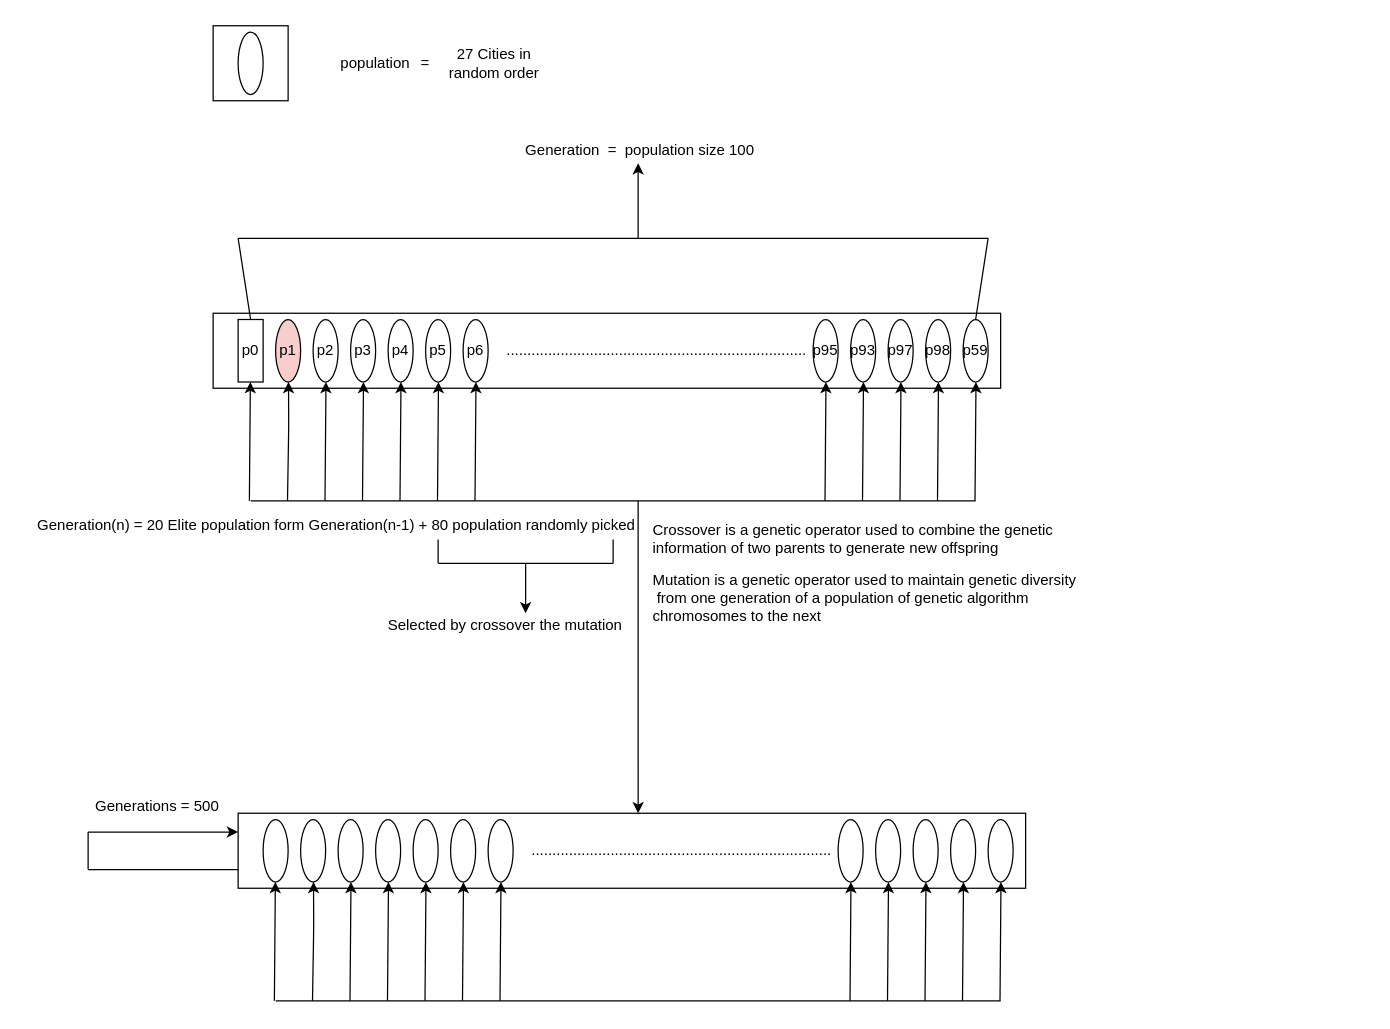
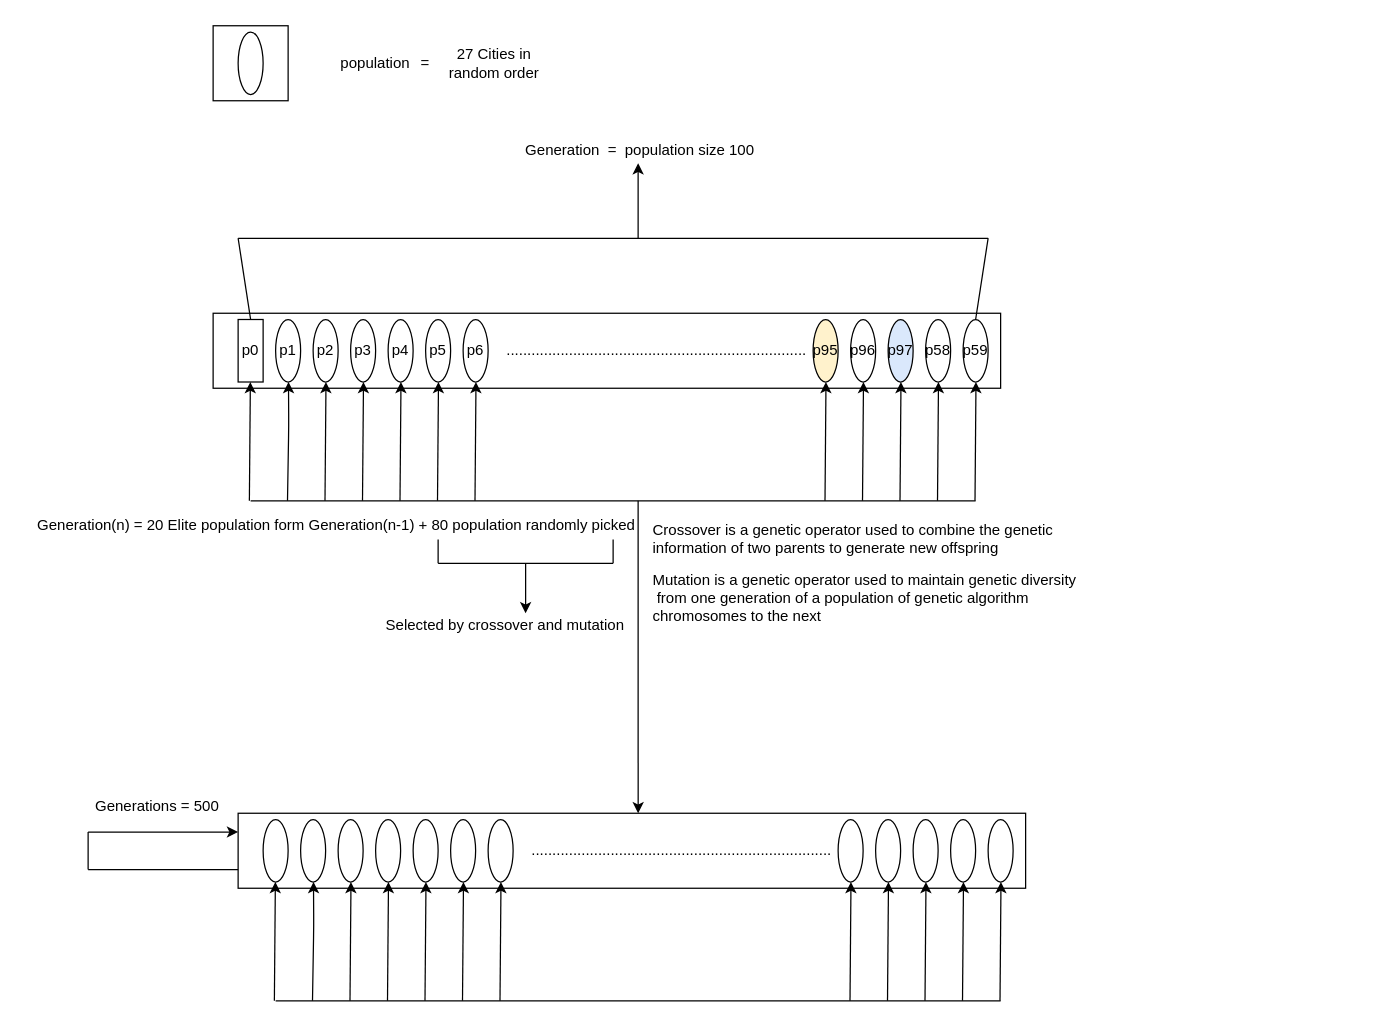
  <mxCell id="0" />
  <mxCell id="1" parent="0" />
  <mxCell id="2" value="" style="rounded=0;whiteSpace=wrap;html=1;" vertex="1" parent="1"><mxGeometry x="170" y="250" width="630" height="60" as="geometry" /></mxCell>
  <mxCell id="3" value="p0" style="whiteSpace=wrap;html=1;rounded=0;" vertex="1" parent="1"><mxGeometry x="190" y="255" width="20" height="50" as="geometry" /></mxCell>
- <mxCell id="4" value="p1" style="ellipse;whiteSpace=wrap;html=1;fillColor=#f8cecc;" vertex="1" parent="1"><mxGeometry x="220" y="255" width="20" height="50" as="geometry" /></mxCell>
- <mxCell id="5" value="p95" style="ellipse;whiteSpace=wrap;html=1;" vertex="1" parent="1"><mxGeometry x="650" y="255" width="20" height="50" as="geometry" /></mxCell>
+ <mxCell id="4" value="p1" style="ellipse;whiteSpace=wrap;html=1;" vertex="1" parent="1"><mxGeometry x="220" y="255" width="20" height="50" as="geometry" /></mxCell>
+ <mxCell id="5" value="p95" style="ellipse;whiteSpace=wrap;html=1;fillColor=#fff2cc;" vertex="1" parent="1"><mxGeometry x="650" y="255" width="20" height="50" as="geometry" /></mxCell>
  <mxCell id="6" value="p59" style="ellipse;whiteSpace=wrap;html=1;" vertex="1" parent="1"><mxGeometry x="770" y="255" width="20" height="50" as="geometry" /></mxCell>
- <mxCell id="7" value="p98" style="ellipse;whiteSpace=wrap;html=1;" vertex="1" parent="1"><mxGeometry x="740" y="255" width="20" height="50" as="geometry" /></mxCell>
- <mxCell id="8" value="p97" style="ellipse;whiteSpace=wrap;html=1;" vertex="1" parent="1"><mxGeometry x="710" y="255" width="20" height="50" as="geometry" /></mxCell>
- <mxCell id="9" value="p93" style="ellipse;whiteSpace=wrap;html=1;" vertex="1" parent="1"><mxGeometry x="680" y="255" width="20" height="50" as="geometry" /></mxCell>
+ <mxCell id="7" value="p58" style="ellipse;whiteSpace=wrap;html=1;" vertex="1" parent="1"><mxGeometry x="740" y="255" width="20" height="50" as="geometry" /></mxCell>
+ <mxCell id="8" value="p97" style="ellipse;whiteSpace=wrap;html=1;fillColor=#dae8fc;" vertex="1" parent="1"><mxGeometry x="710" y="255" width="20" height="50" as="geometry" /></mxCell>
+ <mxCell id="9" value="p96" style="ellipse;whiteSpace=wrap;html=1;" vertex="1" parent="1"><mxGeometry x="680" y="255" width="20" height="50" as="geometry" /></mxCell>
  <mxCell id="10" value="p6" style="ellipse;whiteSpace=wrap;html=1;" vertex="1" parent="1"><mxGeometry x="370" y="255" width="20" height="50" as="geometry" /></mxCell>
  <mxCell id="11" value="p5" style="ellipse;whiteSpace=wrap;html=1;" vertex="1" parent="1"><mxGeometry x="340" y="255" width="20" height="50" as="geometry" /></mxCell>
  <mxCell id="12" value="p4" style="ellipse;whiteSpace=wrap;html=1;" vertex="1" parent="1"><mxGeometry x="310" y="255" width="20" height="50" as="geometry" /></mxCell>
  <mxCell id="13" value="p3" style="ellipse;whiteSpace=wrap;html=1;" vertex="1" parent="1"><mxGeometry x="280" y="255" width="20" height="50" as="geometry" /></mxCell>
  <mxCell id="14" value="p2" style="ellipse;whiteSpace=wrap;html=1;" vertex="1" parent="1"><mxGeometry x="250" y="255" width="20" height="50" as="geometry" /></mxCell>
  <mxCell id="15" value="........................................................................&lt;br&gt;" style="text;html=1;strokeColor=none;fillColor=none;align=center;verticalAlign=middle;whiteSpace=wrap;rounded=0;" vertex="1" parent="1"><mxGeometry x="400" y="270" width="250" height="20" as="geometry" /></mxCell>
  <mxCell id="16" value="" style="endArrow=classic;html=1;" edge="1" parent="1" target="3"><mxGeometry width="50" height="50" relative="1" as="geometry"><mxPoint x="199" y="400" as="sourcePoint" /><mxPoint x="520" y="430" as="targetPoint" /></mxGeometry></mxCell>
  <mxCell id="17" value="" style="endArrow=classic;html=1;" edge="1" parent="1"><mxGeometry width="50" height="50" relative="1" as="geometry"><mxPoint x="229.5" y="400.01" as="sourcePoint" /><mxPoint x="230.292" y="305.005" as="targetPoint" /><Array as="points"><mxPoint x="230.5" y="340.01" /></Array></mxGeometry></mxCell>
  <mxCell id="18" value="" style="endArrow=classic;html=1;" edge="1" parent="1"><mxGeometry width="50" height="50" relative="1" as="geometry"><mxPoint x="259.5" y="400.01" as="sourcePoint" /><mxPoint x="260.292" y="305.005" as="targetPoint" /></mxGeometry></mxCell>
  <mxCell id="19" value="" style="endArrow=classic;html=1;" edge="1" parent="1"><mxGeometry width="50" height="50" relative="1" as="geometry"><mxPoint x="289.5" y="400.01" as="sourcePoint" /><mxPoint x="290.292" y="305.005" as="targetPoint" /></mxGeometry></mxCell>
  <mxCell id="20" value="" style="endArrow=classic;html=1;" edge="1" parent="1"><mxGeometry width="50" height="50" relative="1" as="geometry"><mxPoint x="319.5" y="400.01" as="sourcePoint" /><mxPoint x="320.292" y="305.005" as="targetPoint" /></mxGeometry></mxCell>
  <mxCell id="21" value="" style="endArrow=classic;html=1;" edge="1" parent="1"><mxGeometry width="50" height="50" relative="1" as="geometry"><mxPoint x="349.5" y="400.01" as="sourcePoint" /><mxPoint x="350.292" y="305.005" as="targetPoint" /></mxGeometry></mxCell>
  <mxCell id="22" value="" style="endArrow=classic;html=1;" edge="1" parent="1"><mxGeometry width="50" height="50" relative="1" as="geometry"><mxPoint x="379.5" y="400.01" as="sourcePoint" /><mxPoint x="380.292" y="305.005" as="targetPoint" /></mxGeometry></mxCell>
  <mxCell id="23" value="" style="endArrow=classic;html=1;" edge="1" parent="1"><mxGeometry width="50" height="50" relative="1" as="geometry"><mxPoint x="659.5" y="400.01" as="sourcePoint" /><mxPoint x="660.292" y="305.005" as="targetPoint" /></mxGeometry></mxCell>
  <mxCell id="24" value="" style="endArrow=classic;html=1;" edge="1" parent="1"><mxGeometry width="50" height="50" relative="1" as="geometry"><mxPoint x="689.5" y="400.01" as="sourcePoint" /><mxPoint x="690.292" y="305.005" as="targetPoint" /></mxGeometry></mxCell>
  <mxCell id="25" value="" style="endArrow=classic;html=1;" edge="1" parent="1"><mxGeometry width="50" height="50" relative="1" as="geometry"><mxPoint x="719.5" y="400.01" as="sourcePoint" /><mxPoint x="720.292" y="305.005" as="targetPoint" /></mxGeometry></mxCell>
  <mxCell id="26" value="" style="endArrow=classic;html=1;" edge="1" parent="1"><mxGeometry width="50" height="50" relative="1" as="geometry"><mxPoint x="749.5" y="400.01" as="sourcePoint" /><mxPoint x="750.292" y="305.005" as="targetPoint" /></mxGeometry></mxCell>
  <mxCell id="27" value="" style="endArrow=classic;html=1;" edge="1" parent="1"><mxGeometry width="50" height="50" relative="1" as="geometry"><mxPoint x="779.5" y="400.01" as="sourcePoint" /><mxPoint x="780.292" y="305.005" as="targetPoint" /></mxGeometry></mxCell>
  <mxCell id="28" value="" style="endArrow=none;html=1;" edge="1" parent="1"><mxGeometry width="50" height="50" relative="1" as="geometry"><mxPoint x="200" y="400" as="sourcePoint" /><mxPoint x="780" y="400" as="targetPoint" /></mxGeometry></mxCell>
  <mxCell id="29" value="" style="endArrow=classic;html=1;entryX=0.508;entryY=0;entryDx=0;entryDy=0;entryPerimeter=0;" edge="1" parent="1" target="40"><mxGeometry width="50" height="50" relative="1" as="geometry"><mxPoint x="510" y="400" as="sourcePoint" /><mxPoint x="510" y="640" as="targetPoint" /></mxGeometry></mxCell>
  <mxCell id="30" value="" style="rounded=0;whiteSpace=wrap;html=1;" vertex="1" parent="1"><mxGeometry x="170" y="20" width="60" height="60" as="geometry" /></mxCell>
  <mxCell id="31" value="" style="ellipse;whiteSpace=wrap;html=1;" vertex="1" parent="1"><mxGeometry x="190" y="25" width="20" height="50" as="geometry" /></mxCell>
  <mxCell id="32" value="27 Cities in random order" style="text;html=1;strokeColor=none;fillColor=none;align=center;verticalAlign=middle;whiteSpace=wrap;rounded=0;" vertex="1" parent="1"><mxGeometry x="350" y="25" width="90" height="50" as="geometry" /></mxCell>
  <mxCell id="33" value="=" style="text;html=1;strokeColor=none;fillColor=none;align=center;verticalAlign=middle;whiteSpace=wrap;rounded=0;" vertex="1" parent="1"><mxGeometry x="320" y="40" width="40" height="20" as="geometry" /></mxCell>
  <mxCell id="34" value="population" style="text;html=1;strokeColor=none;fillColor=none;align=center;verticalAlign=middle;whiteSpace=wrap;rounded=0;" vertex="1" parent="1"><mxGeometry x="260" y="40" width="80" height="20" as="geometry" /></mxCell>
  <mxCell id="35" value="&amp;nbsp;Generation&amp;nbsp; =&amp;nbsp; population size 100" style="text;html=1;strokeColor=none;fillColor=none;align=center;verticalAlign=middle;whiteSpace=wrap;rounded=0;" vertex="1" parent="1"><mxGeometry x="390" y="110" width="240" height="20" as="geometry" /></mxCell>
  <mxCell id="36" value="" style="endArrow=classic;html=1;" edge="1" parent="1"><mxGeometry width="50" height="50" relative="1" as="geometry"><mxPoint x="510" y="190" as="sourcePoint" /><mxPoint x="510" y="130" as="targetPoint" /></mxGeometry></mxCell>
  <mxCell id="37" value="" style="endArrow=none;html=1;" edge="1" parent="1"><mxGeometry width="50" height="50" relative="1" as="geometry"><mxPoint x="190" y="190" as="sourcePoint" /><mxPoint x="790" y="190" as="targetPoint" /></mxGeometry></mxCell>
  <mxCell id="38" value="" style="endArrow=none;html=1;exitX=0.5;exitY=0;exitDx=0;exitDy=0;" edge="1" parent="1" source="3"><mxGeometry width="50" height="50" relative="1" as="geometry"><mxPoint x="470" y="370" as="sourcePoint" /><mxPoint x="190" y="190" as="targetPoint" /></mxGeometry></mxCell>
  <mxCell id="39" value="" style="endArrow=none;html=1;exitX=0.5;exitY=0;exitDx=0;exitDy=0;" edge="1" parent="1" source="6"><mxGeometry width="50" height="50" relative="1" as="geometry"><mxPoint x="470" y="370" as="sourcePoint" /><mxPoint x="790" y="190" as="targetPoint" /></mxGeometry></mxCell>
  <mxCell id="40" value="" style="rounded=0;whiteSpace=wrap;html=1;" vertex="1" parent="1"><mxGeometry x="190" y="650" width="630" height="60" as="geometry" /></mxCell>
  <mxCell id="41" value="" style="ellipse;whiteSpace=wrap;html=1;" vertex="1" parent="1"><mxGeometry x="210" y="655" width="20" height="50" as="geometry" /></mxCell>
  <mxCell id="42" value="" style="ellipse;whiteSpace=wrap;html=1;" vertex="1" parent="1"><mxGeometry x="240" y="655" width="20" height="50" as="geometry" /></mxCell>
  <mxCell id="43" value="" style="ellipse;whiteSpace=wrap;html=1;" vertex="1" parent="1"><mxGeometry x="670" y="655" width="20" height="50" as="geometry" /></mxCell>
  <mxCell id="44" value="" style="ellipse;whiteSpace=wrap;html=1;" vertex="1" parent="1"><mxGeometry x="790" y="655" width="20" height="50" as="geometry" /></mxCell>
  <mxCell id="45" value="" style="ellipse;whiteSpace=wrap;html=1;" vertex="1" parent="1"><mxGeometry x="760" y="655" width="20" height="50" as="geometry" /></mxCell>
  <mxCell id="46" value="" style="ellipse;whiteSpace=wrap;html=1;" vertex="1" parent="1"><mxGeometry x="730" y="655" width="20" height="50" as="geometry" /></mxCell>
  <mxCell id="47" value="" style="ellipse;whiteSpace=wrap;html=1;" vertex="1" parent="1"><mxGeometry x="700" y="655" width="20" height="50" as="geometry" /></mxCell>
  <mxCell id="48" value="" style="ellipse;whiteSpace=wrap;html=1;" vertex="1" parent="1"><mxGeometry x="390" y="655" width="20" height="50" as="geometry" /></mxCell>
  <mxCell id="49" value="" style="ellipse;whiteSpace=wrap;html=1;" vertex="1" parent="1"><mxGeometry x="360" y="655" width="20" height="50" as="geometry" /></mxCell>
  <mxCell id="50" value="" style="ellipse;whiteSpace=wrap;html=1;" vertex="1" parent="1"><mxGeometry x="330" y="655" width="20" height="50" as="geometry" /></mxCell>
  <mxCell id="51" value="" style="ellipse;whiteSpace=wrap;html=1;" vertex="1" parent="1"><mxGeometry x="300" y="655" width="20" height="50" as="geometry" /></mxCell>
  <mxCell id="52" value="" style="ellipse;whiteSpace=wrap;html=1;" vertex="1" parent="1"><mxGeometry x="270" y="655" width="20" height="50" as="geometry" /></mxCell>
  <mxCell id="53" value="........................................................................&lt;br&gt;" style="text;html=1;strokeColor=none;fillColor=none;align=center;verticalAlign=middle;whiteSpace=wrap;rounded=0;" vertex="1" parent="1"><mxGeometry x="420" y="670" width="250" height="20" as="geometry" /></mxCell>
  <mxCell id="54" value="" style="endArrow=classic;html=1;" edge="1" parent="1" target="41"><mxGeometry width="50" height="50" relative="1" as="geometry"><mxPoint x="219" y="800" as="sourcePoint" /><mxPoint x="540" y="830" as="targetPoint" /></mxGeometry></mxCell>
  <mxCell id="55" value="" style="endArrow=classic;html=1;" edge="1" parent="1"><mxGeometry width="50" height="50" relative="1" as="geometry"><mxPoint x="249.5" y="800.01" as="sourcePoint" /><mxPoint x="250.292" y="705.005" as="targetPoint" /><Array as="points"><mxPoint x="250.5" y="740.01" /></Array></mxGeometry></mxCell>
  <mxCell id="56" value="" style="endArrow=classic;html=1;" edge="1" parent="1"><mxGeometry width="50" height="50" relative="1" as="geometry"><mxPoint x="279.5" y="800.01" as="sourcePoint" /><mxPoint x="280.292" y="705.005" as="targetPoint" /></mxGeometry></mxCell>
  <mxCell id="57" value="" style="endArrow=classic;html=1;" edge="1" parent="1"><mxGeometry width="50" height="50" relative="1" as="geometry"><mxPoint x="309.5" y="800.01" as="sourcePoint" /><mxPoint x="310.292" y="705.005" as="targetPoint" /></mxGeometry></mxCell>
  <mxCell id="58" value="" style="endArrow=classic;html=1;" edge="1" parent="1"><mxGeometry width="50" height="50" relative="1" as="geometry"><mxPoint x="339.5" y="800.01" as="sourcePoint" /><mxPoint x="340.292" y="705.005" as="targetPoint" /></mxGeometry></mxCell>
  <mxCell id="59" value="" style="endArrow=classic;html=1;" edge="1" parent="1"><mxGeometry width="50" height="50" relative="1" as="geometry"><mxPoint x="369.5" y="800.01" as="sourcePoint" /><mxPoint x="370.292" y="705.005" as="targetPoint" /></mxGeometry></mxCell>
  <mxCell id="60" value="" style="endArrow=classic;html=1;" edge="1" parent="1"><mxGeometry width="50" height="50" relative="1" as="geometry"><mxPoint x="399.5" y="800.01" as="sourcePoint" /><mxPoint x="400.292" y="705.005" as="targetPoint" /></mxGeometry></mxCell>
  <mxCell id="61" value="" style="endArrow=classic;html=1;" edge="1" parent="1"><mxGeometry width="50" height="50" relative="1" as="geometry"><mxPoint x="679.5" y="800.01" as="sourcePoint" /><mxPoint x="680.292" y="705.005" as="targetPoint" /></mxGeometry></mxCell>
  <mxCell id="62" value="" style="endArrow=classic;html=1;" edge="1" parent="1"><mxGeometry width="50" height="50" relative="1" as="geometry"><mxPoint x="709.5" y="800.01" as="sourcePoint" /><mxPoint x="710.292" y="705.005" as="targetPoint" /></mxGeometry></mxCell>
  <mxCell id="63" value="" style="endArrow=classic;html=1;" edge="1" parent="1"><mxGeometry width="50" height="50" relative="1" as="geometry"><mxPoint x="739.5" y="800.01" as="sourcePoint" /><mxPoint x="740.292" y="705.005" as="targetPoint" /></mxGeometry></mxCell>
  <mxCell id="64" value="" style="endArrow=classic;html=1;" edge="1" parent="1"><mxGeometry width="50" height="50" relative="1" as="geometry"><mxPoint x="769.5" y="800.01" as="sourcePoint" /><mxPoint x="770.292" y="705.005" as="targetPoint" /></mxGeometry></mxCell>
  <mxCell id="65" value="" style="endArrow=classic;html=1;" edge="1" parent="1"><mxGeometry width="50" height="50" relative="1" as="geometry"><mxPoint x="799.5" y="800.01" as="sourcePoint" /><mxPoint x="800.292" y="705.005" as="targetPoint" /></mxGeometry></mxCell>
  <mxCell id="66" value="" style="endArrow=none;html=1;" edge="1" parent="1"><mxGeometry width="50" height="50" relative="1" as="geometry"><mxPoint x="220" y="800" as="sourcePoint" /><mxPoint x="800" y="800" as="targetPoint" /></mxGeometry></mxCell>
  <mxCell id="67" value="Generation(n) = 20 Elite population form Generation(n-1) + 80 population randomly picked&amp;nbsp;" style="text;html=1;align=center;verticalAlign=middle;resizable=0;points=[];autosize=1;" vertex="1" parent="1"><mxGeometry x="20" y="410" width="500" height="20" as="geometry" /></mxCell>
  <mxCell id="68" value="" style="endArrow=none;html=1;" edge="1" parent="1"><mxGeometry width="50" height="50" relative="1" as="geometry"><mxPoint x="350" y="450" as="sourcePoint" /><mxPoint x="490" y="450" as="targetPoint" /></mxGeometry></mxCell>
  <mxCell id="69" value="" style="endArrow=classic;html=1;" edge="1" parent="1"><mxGeometry width="50" height="50" relative="1" as="geometry"><mxPoint x="420" y="450" as="sourcePoint" /><mxPoint x="420" y="490" as="targetPoint" /></mxGeometry></mxCell>
  <mxCell id="70" value="" style="endArrow=none;html=1;" edge="1" parent="1"><mxGeometry width="50" height="50" relative="1" as="geometry"><mxPoint x="350" y="450" as="sourcePoint" /><mxPoint x="350" y="431" as="targetPoint" /></mxGeometry></mxCell>
  <mxCell id="71" value="" style="endArrow=none;html=1;" edge="1" parent="1"><mxGeometry width="50" height="50" relative="1" as="geometry"><mxPoint x="490" y="450" as="sourcePoint" /><mxPoint x="490" y="431" as="targetPoint" /></mxGeometry></mxCell>
- <mxCell id="72" value="Selected by crossover the mutation&amp;nbsp;" style="text;html=1;align=center;verticalAlign=middle;resizable=0;points=[];autosize=1;" vertex="1" parent="1"><mxGeometry x="300" y="490" width="210" height="20" as="geometry" /></mxCell>
+ <mxCell id="72" value="Selected by crossover and mutation&amp;nbsp;" style="text;html=1;align=center;verticalAlign=middle;resizable=0;points=[];autosize=1;" vertex="1" parent="1"><mxGeometry x="300" y="490" width="210" height="20" as="geometry" /></mxCell>
  <mxCell id="73" value="Crossover is a&amp;nbsp;genetic operator&amp;nbsp;used to combine the&amp;nbsp;genetic &lt;br&gt;information&amp;nbsp;of two parents to generate new offspring" style="text;html=1;" vertex="1" parent="1"><mxGeometry x="520" y="410" width="570" height="30" as="geometry" /></mxCell>
  <mxCell id="74" value="Mutation&amp;nbsp;is a&amp;nbsp;genetic operator&amp;nbsp;used to maintain&amp;nbsp;genetic diversity&lt;br&gt;&amp;nbsp;from one generation of a population of&amp;nbsp;genetic algorithm&lt;br&gt;chromosomes&amp;nbsp;to the next" style="text;html=1;" vertex="1" parent="1"><mxGeometry x="520" y="450" width="350" height="60" as="geometry" /></mxCell>
  <mxCell id="75" value="" style="endArrow=none;html=1;exitX=0;exitY=0.75;exitDx=0;exitDy=0;" edge="1" parent="1" source="40"><mxGeometry width="50" height="50" relative="1" as="geometry"><mxPoint x="740" y="480" as="sourcePoint" /><mxPoint y="695" as="targetPoint" x="70" /></mxGeometry></mxCell>
  <mxCell id="76" value="" style="endArrow=none;html=1;" edge="1" parent="1"><mxGeometry width="50" height="50" relative="1" as="geometry"><mxPoint y="695" as="sourcePoint" x="70" /><mxPoint y="665" as="targetPoint" x="70" /></mxGeometry></mxCell>
  <mxCell id="77" value="" style="endArrow=classic;html=1;entryX=0;entryY=0.25;entryDx=0;entryDy=0;" edge="1" parent="1" target="40"><mxGeometry width="50" height="50" relative="1" as="geometry"><mxPoint y="665" as="sourcePoint" x="70" /><mxPoint x="190" y="673" as="targetPoint" /></mxGeometry></mxCell>
  <mxCell id="78" value="Generations = 500" style="text;html=1;align=center;verticalAlign=middle;resizable=0;points=[];autosize=1;" vertex="1" parent="1"><mxGeometry y="635" width="110" height="20" as="geometry" x="70" /></mxCell>
